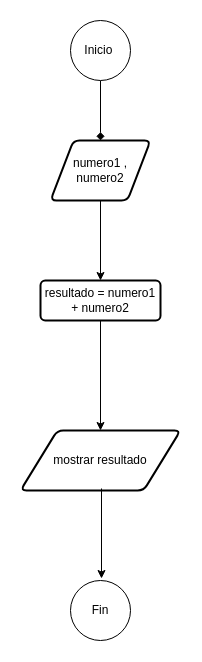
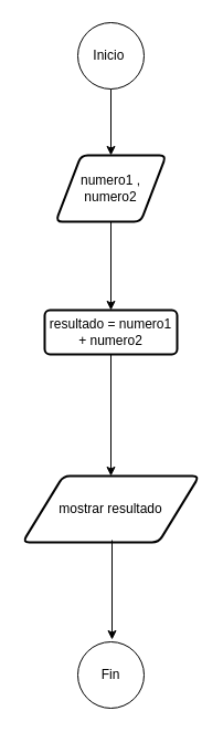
  <mxCell id="0" />
  <mxCell id="1" parent="0" />
- <mxCell id="2" value="" style="edgeStyle=orthogonalEdgeStyle;rounded=0;orthogonalLoop=1;jettySize=auto;html=1;endArrow=diamond;" edge="1" parent="1" source="3" target="6"><mxGeometry relative="1" as="geometry" /></mxCell>
+ <mxCell id="2" value="" style="edgeStyle=orthogonalEdgeStyle;rounded=0;orthogonalLoop=1;jettySize=auto;html=1;" edge="1" parent="1" source="3" target="6"><mxGeometry relative="1" as="geometry" /></mxCell>
  <mxCell id="3" value="Inicio&amp;nbsp;" style="ellipse;whiteSpace=wrap;html=1;" vertex="1" parent="1"><mxGeometry x="70" y="20" width="60" height="60" as="geometry" /></mxCell>
  <mxCell id="4" value="Fin" style="ellipse;whiteSpace=wrap;html=1;" vertex="1" parent="1"><mxGeometry x="70" y="580" width="60" height="60" as="geometry" /></mxCell>
  <mxCell id="5" value="" style="edgeStyle=orthogonalEdgeStyle;rounded=0;orthogonalLoop=1;jettySize=auto;html=1;" edge="1" parent="1" source="6" target="7"><mxGeometry relative="1" as="geometry" /></mxCell>
  <mxCell id="6" value="numero1 , numero2" style="shape=parallelogram;html=1;strokeWidth=2;perimeter=parallelogramPerimeter;whiteSpace=wrap;rounded=1;arcSize=12;size=0.23;" vertex="1" parent="1"><mxGeometry x="50" y="140" width="100" height="60" as="geometry" /></mxCell>
  <mxCell id="7" value="resultado = numero1 + numero2" style="whiteSpace=wrap;html=1;strokeWidth=2;rounded=1;arcSize=12;" vertex="1" parent="1"><mxGeometry x="40" y="280" width="120" height="40" as="geometry" /></mxCell>
  <mxCell id="8" style="edgeStyle=orthogonalEdgeStyle;rounded=0;orthogonalLoop=1;jettySize=auto;html=1;exitX=0.5;exitY=1;exitDx=0;exitDy=0;" edge="1" parent="1" source="7" target="9"><mxGeometry relative="1" as="geometry" /></mxCell>
  <mxCell id="9" value="mostrar resultado" style="shape=parallelogram;html=1;strokeWidth=2;perimeter=parallelogramPerimeter;whiteSpace=wrap;rounded=1;arcSize=12;size=0.23;" vertex="1" parent="1"><mxGeometry x="20" y="430" width="160" height="60" as="geometry" /></mxCell>
  <mxCell id="10" style="edgeStyle=orthogonalEdgeStyle;rounded=0;orthogonalLoop=1;jettySize=auto;html=1;exitX=0.5;exitY=1;exitDx=0;exitDy=0;" edge="1" parent="1"><mxGeometry relative="1" as="geometry"><mxPoint x="101" y="488" as="sourcePoint" /><mxPoint x="101" y="578" as="targetPoint" /></mxGeometry></mxCell>
